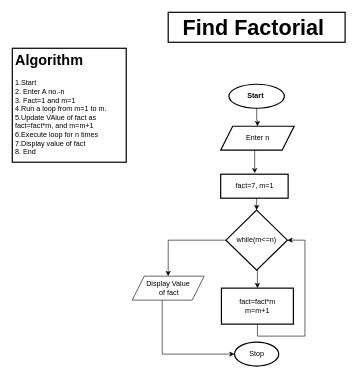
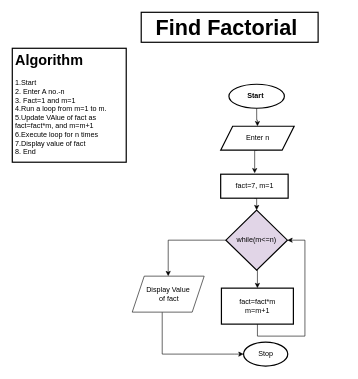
  <mxCell id="0" />
  <mxCell id="1" parent="0" />
- <mxCell id="2" value="&lt;font style=&quot;font-size: 36px&quot;&gt;Find Factorial&amp;nbsp;&lt;/font&gt;" style="text;html=1;align=center;verticalAlign=middle;whiteSpace=wrap;rounded=0;fontStyle=1;strokeWidth=2;strokeColor=#000000;fillColor=#FFFFFF;" parent="1" vertex="1"><mxGeometry x="280" y="20" width="295" height="50" as="geometry" /></mxCell>
+ <mxCell id="2" value="&lt;font style=&quot;font-size: 36px&quot;&gt;Find Factorial&amp;nbsp;&lt;/font&gt;" style="text;html=1;align=center;verticalAlign=middle;whiteSpace=wrap;rounded=0;fontStyle=1;strokeWidth=2;strokeColor=#000000;fillColor=#FFFFFF;" parent="1" vertex="1"><mxGeometry x="235" y="20" width="295" height="50" as="geometry" /></mxCell>
  <mxCell id="3" value="&lt;h1&gt;Algorithm&lt;/h1&gt;&lt;div&gt;1.Start&amp;nbsp;&lt;/div&gt;&lt;div&gt;2. Enter A no.-n&lt;/div&gt;&lt;div&gt;3. Fact=1 and m=1&lt;/div&gt;&lt;div&gt;4.Run a loop from m=1 to m.&lt;/div&gt;&lt;div&gt;5.Update VAlue of fact as&amp;nbsp;&lt;/div&gt;&lt;div&gt;fact=fact*m, and m=m+1&lt;/div&gt;&lt;div&gt;6.Execute loop for n times&lt;/div&gt;&lt;div&gt;7.Display value of fact&lt;/div&gt;&lt;div&gt;8. End&lt;/div&gt;&lt;div&gt;&lt;br&gt;&lt;/div&gt;" style="text;html=1;spacing=5;spacingTop=-20;whiteSpace=wrap;overflow=hidden;rounded=0;strokeWidth=2;strokeColor=#000000;fillColor=#FFFFFF;" parent="1" vertex="1"><mxGeometry x="20" y="80" width="190" height="190" as="geometry" /></mxCell>
  <mxCell id="4" style="edgeStyle=orthogonalEdgeStyle;rounded=0;orthogonalLoop=1;jettySize=auto;html=1;entryX=0.5;entryY=0;entryDx=0;entryDy=0;" parent="1" source="5" target="11" edge="1"><mxGeometry relative="1" as="geometry" /></mxCell>
  <mxCell id="5" value="Start&amp;nbsp;" style="ellipse;whiteSpace=wrap;html=1;strokeColor=#000000;strokeWidth=2;fillColor=#FFFFFF;fontStyle=1" parent="1" vertex="1"><mxGeometry x="381.25" y="140" width="92.5" height="40" as="geometry" /></mxCell>
- <mxCell id="6" value="Stop" style="ellipse;whiteSpace=wrap;html=1;strokeColor=#000000;strokeWidth=2;fillColor=#FFFFFF;" parent="1" vertex="1"><mxGeometry x="390.63" y="570" width="73.75" height="40" as="geometry" /></mxCell>
+ <mxCell id="6" value="Stop" style="ellipse;whiteSpace=wrap;html=1;strokeColor=#000000;strokeWidth=2;fillColor=#FFFFFF;" parent="1" vertex="1"><mxGeometry x="405.63" y="570" width="73.75" height="40" as="geometry" /></mxCell>
  <mxCell id="7" style="edgeStyle=orthogonalEdgeStyle;rounded=0;orthogonalLoop=1;jettySize=auto;html=1;exitX=0.5;exitY=1;exitDx=0;exitDy=0;entryX=0.5;entryY=0;entryDx=0;entryDy=0;" parent="1" source="9" target="15" edge="1"><mxGeometry relative="1" as="geometry" /></mxCell>
  <mxCell id="8" style="edgeStyle=orthogonalEdgeStyle;rounded=0;orthogonalLoop=1;jettySize=auto;html=1;exitX=0;exitY=0.5;exitDx=0;exitDy=0;" parent="1" source="9" target="17" edge="1"><mxGeometry relative="1" as="geometry"><mxPoint x="270" y="580" as="targetPoint" /></mxGeometry></mxCell>
- <mxCell id="9" value="while(m&amp;lt;=n)" style="rhombus;whiteSpace=wrap;html=1;strokeColor=#000000;strokeWidth=2;fillColor=#FFFFFF;" parent="1" vertex="1"><mxGeometry x="376.25" y="350" width="102.5" height="100" as="geometry" /></mxCell>
+ <mxCell id="9" value="while(m&amp;lt;=n)" style="rhombus;whiteSpace=wrap;html=1;strokeColor=#000000;strokeWidth=2;fillColor=#e1d5e7;" parent="1" vertex="1"><mxGeometry x="376.25" y="350" width="102.5" height="100" as="geometry" /></mxCell>
  <mxCell id="10" style="edgeStyle=orthogonalEdgeStyle;rounded=0;orthogonalLoop=1;jettySize=auto;html=1;exitX=0.5;exitY=1;exitDx=0;exitDy=0;entryX=0.504;entryY=-0.04;entryDx=0;entryDy=0;entryPerimeter=0;" parent="1" source="11" target="13" edge="1"><mxGeometry relative="1" as="geometry"><Array as="points"><mxPoint x="424" y="250" /></Array></mxGeometry></mxCell>
  <mxCell id="11" value="Enter n" style="shape=parallelogram;perimeter=parallelogramPerimeter;whiteSpace=wrap;html=1;fixedSize=1;strokeColor=#000000;strokeWidth=2;fillColor=#FFFFFF;" parent="1" vertex="1"><mxGeometry x="367.5" y="210" width="122.5" height="40" as="geometry" /></mxCell>
  <mxCell id="12" style="edgeStyle=orthogonalEdgeStyle;rounded=0;orthogonalLoop=1;jettySize=auto;html=1;exitX=0.5;exitY=1;exitDx=0;exitDy=0;entryX=0.5;entryY=0;entryDx=0;entryDy=0;" parent="1" source="13" target="9" edge="1"><mxGeometry relative="1" as="geometry"><Array as="points"><mxPoint x="428" y="350" /><mxPoint x="428" y="370" /></Array></mxGeometry></mxCell>
  <mxCell id="13" value="fact=7, m=1" style="rounded=0;whiteSpace=wrap;html=1;strokeColor=#000000;strokeWidth=2;fillColor=#FFFFFF;" parent="1" vertex="1"><mxGeometry x="367.5" y="290" width="112.5" height="40" as="geometry" /></mxCell>
  <mxCell id="14" style="edgeStyle=orthogonalEdgeStyle;rounded=0;orthogonalLoop=1;jettySize=auto;html=1;entryX=1;entryY=0.5;entryDx=0;entryDy=0;" parent="1" source="15" target="9" edge="1"><mxGeometry relative="1" as="geometry"><Array as="points"><mxPoint x="429" y="560" /><mxPoint x="508" y="560" /><mxPoint x="508" y="400" /></Array></mxGeometry></mxCell>
  <mxCell id="15" value="fact=fact*m&lt;br&gt;m=m+1" style="rounded=0;whiteSpace=wrap;html=1;strokeColor=#000000;strokeWidth=2;fillColor=#FFFFFF;" parent="1" vertex="1"><mxGeometry x="368.75" y="480" width="120" height="60" as="geometry" /></mxCell>
  <mxCell id="16" style="edgeStyle=orthogonalEdgeStyle;rounded=0;orthogonalLoop=1;jettySize=auto;html=1;entryX=0;entryY=0.5;entryDx=0;entryDy=0;" parent="1" source="17" target="6" edge="1"><mxGeometry relative="1" as="geometry"><Array as="points"><mxPoint x="270" y="590" /><mxPoint x="391" y="590" /></Array></mxGeometry></mxCell>
- <mxCell id="17" value="Display Value&lt;br&gt;&amp;nbsp;of fact" style="shape=parallelogram;perimeter=parallelogramPerimeter;whiteSpace=wrap;html=1;fixedSize=1;" parent="1" vertex="1"><mxGeometry x="220" y="460" width="120" height="40" as="geometry" /></mxCell>
+ <mxCell id="17" value="Display Value&lt;br&gt;&amp;nbsp;of fact" style="shape=parallelogram;perimeter=parallelogramPerimeter;whiteSpace=wrap;html=1;fixedSize=1;" parent="1" vertex="1"><mxGeometry x="220" y="460" width="120" height="60" as="geometry" /></mxCell>
